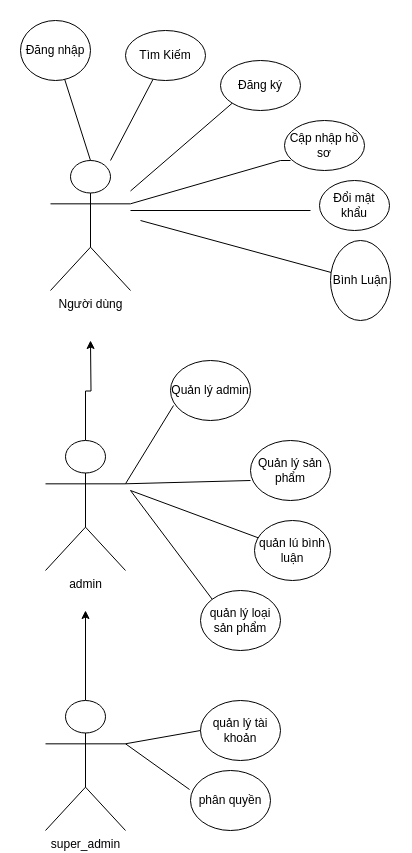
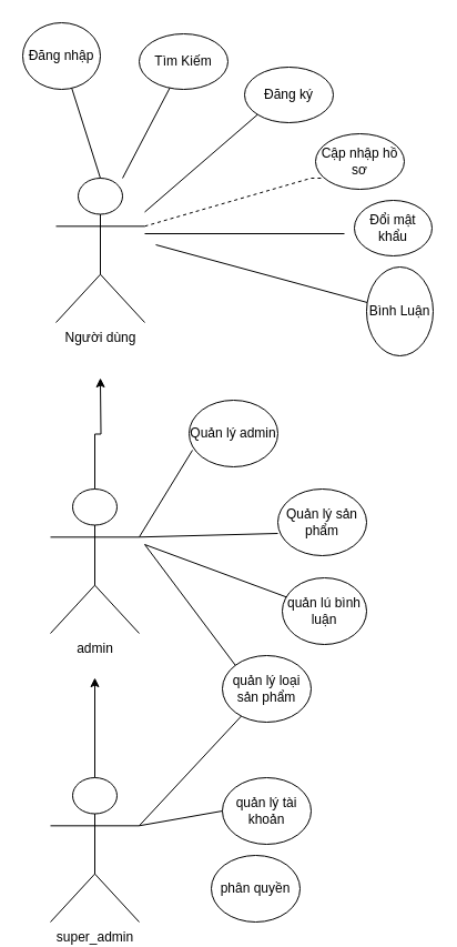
  <mxCell id="0" />
  <mxCell id="1" parent="0" />
  <mxCell id="2" value="Người dùng" style="shape=umlActor;verticalLabelPosition=bottom;verticalAlign=top;html=1;outlineConnect=0;" vertex="1" parent="1"><mxGeometry x="50" y="160" width="80" height="130" as="geometry" /></mxCell>
  <mxCell id="3" value="Đăng nhập" style="ellipse;whiteSpace=wrap;html=1;" vertex="1" parent="1"><mxGeometry x="20" y="20" width="70" height="60" as="geometry" /></mxCell>
  <mxCell id="4" value="Tìm Kiếm" style="ellipse;whiteSpace=wrap;html=1;" vertex="1" parent="1"><mxGeometry x="125" y="30" width="80" height="50" as="geometry" /></mxCell>
  <mxCell id="5" value="Đăng ký" style="ellipse;whiteSpace=wrap;html=1;" vertex="1" parent="1"><mxGeometry x="220" y="60" width="80" height="50" as="geometry" /></mxCell>
  <mxCell id="6" value="Cập nhập hồ sơ" style="ellipse;whiteSpace=wrap;html=1;" vertex="1" parent="1"><mxGeometry x="284" y="120" width="80" height="50" as="geometry" /></mxCell>
  <mxCell id="7" value="Đổi mật khẩu" style="ellipse;whiteSpace=wrap;html=1;" vertex="1" parent="1"><mxGeometry x="319" y="180" width="70" height="50" as="geometry" /></mxCell>
  <mxCell id="8" value="Bình Luận" style="ellipse;whiteSpace=wrap;html=1;" vertex="1" parent="1"><mxGeometry x="330" y="240" width="60" height="80" as="geometry" /></mxCell>
  <mxCell id="9" value="" style="endArrow=none;html=1;rounded=0;exitX=0.5;exitY=0;exitDx=0;exitDy=0;exitPerimeter=0;" edge="1" parent="1" source="2" target="3"><mxGeometry width="50" height="50" relative="1" as="geometry"><mxPoint x="80" y="170" as="sourcePoint" /><mxPoint x="130" y="120" as="targetPoint" /></mxGeometry></mxCell>
- <mxCell id="10" value="" style="endArrow=none;html=1;rounded=0;exitX=1;exitY=0.333;exitDx=0;exitDy=0;exitPerimeter=0;entryX=0.075;entryY=0.8;entryDx=0;entryDy=0;entryPerimeter=0;" edge="1" parent="1" source="2" target="6"><mxGeometry width="50" height="50" relative="1" as="geometry"><mxPoint x="240" y="270" as="sourcePoint" /><mxPoint x="300" y="200" as="targetPoint" /><Array as="points"><mxPoint x="280" y="160" /></Array></mxGeometry></mxCell>
+ <mxCell id="10" value="" style="endArrow=none;html=1;rounded=0;exitX=1;exitY=0.333;exitDx=0;exitDy=0;exitPerimeter=0;entryX=0.075;entryY=0.8;entryDx=0;entryDy=0;entryPerimeter=0;dashed=1;" edge="1" parent="1" source="2" target="6"><mxGeometry width="50" height="50" relative="1" as="geometry"><mxPoint x="240" y="270" as="sourcePoint" /><mxPoint x="300" y="200" as="targetPoint" /><Array as="points"><mxPoint x="280" y="160" /></Array></mxGeometry></mxCell>
  <mxCell id="11" value="" style="endArrow=none;html=1;rounded=0;" edge="1" parent="1" target="4"><mxGeometry width="50" height="50" relative="1" as="geometry"><mxPoint x="110" y="160" as="sourcePoint" /><mxPoint x="170" y="100" as="targetPoint" /></mxGeometry></mxCell>
  <mxCell id="12" value="" style="endArrow=none;html=1;rounded=0;entryX=0;entryY=1;entryDx=0;entryDy=0;" edge="1" parent="1" source="2" target="5"><mxGeometry width="50" height="50" relative="1" as="geometry"><mxPoint x="240" y="240" as="sourcePoint" /><mxPoint x="240" y="170" as="targetPoint" /></mxGeometry></mxCell>
  <mxCell id="13" value="" style="endArrow=none;html=1;rounded=0;" edge="1" parent="1"><mxGeometry width="50" height="50" relative="1" as="geometry"><mxPoint x="130" y="210" as="sourcePoint" /><mxPoint x="310" y="210" as="targetPoint" /></mxGeometry></mxCell>
  <mxCell id="14" value="" style="endArrow=none;html=1;rounded=0;" edge="1" parent="1" target="8"><mxGeometry width="50" height="50" relative="1" as="geometry"><mxPoint x="140" y="220" as="sourcePoint" /><mxPoint x="330" y="300" as="targetPoint" /></mxGeometry></mxCell>
  <mxCell id="15" style="edgeStyle=orthogonalEdgeStyle;rounded=0;orthogonalLoop=1;jettySize=auto;html=1;" edge="1" parent="1" source="16"><mxGeometry relative="1" as="geometry"><mxPoint x="90" y="340" as="targetPoint" /></mxGeometry></mxCell>
  <mxCell id="16" value="admin" style="shape=umlActor;verticalLabelPosition=bottom;verticalAlign=top;html=1;outlineConnect=0;" vertex="1" parent="1"><mxGeometry x="45" y="440" width="80" height="130" as="geometry" /></mxCell>
  <mxCell id="17" value="Quản lý sản phẩm" style="ellipse;whiteSpace=wrap;html=1;" vertex="1" parent="1"><mxGeometry x="250" y="440" width="80" height="60" as="geometry" /></mxCell>
  <mxCell id="18" value="Quản lý admin" style="ellipse;whiteSpace=wrap;html=1;" vertex="1" parent="1"><mxGeometry x="170" y="360" width="80" height="60" as="geometry" /></mxCell>
  <mxCell id="19" value="quản lú bình luận" style="ellipse;whiteSpace=wrap;html=1;" vertex="1" parent="1"><mxGeometry x="254" y="520" width="76" height="60" as="geometry" /></mxCell>
  <mxCell id="20" value="quản lý loại sản phẩm" style="ellipse;whiteSpace=wrap;html=1;" vertex="1" parent="1"><mxGeometry x="200" y="590" width="80" height="60" as="geometry" /></mxCell>
  <mxCell id="21" value="" style="endArrow=none;html=1;rounded=0;entryX=0.038;entryY=0.75;entryDx=0;entryDy=0;entryPerimeter=0;exitX=1;exitY=0.333;exitDx=0;exitDy=0;exitPerimeter=0;" edge="1" parent="1" source="16" target="18"><mxGeometry width="50" height="50" relative="1" as="geometry"><mxPoint x="100" y="470" as="sourcePoint" /><mxPoint x="150" y="420" as="targetPoint" /></mxGeometry></mxCell>
  <mxCell id="22" value="" style="endArrow=none;html=1;rounded=0;exitX=1;exitY=0.333;exitDx=0;exitDy=0;exitPerimeter=0;" edge="1" parent="1" source="16"><mxGeometry width="50" height="50" relative="1" as="geometry"><mxPoint x="200" y="530" as="sourcePoint" /><mxPoint x="250" y="480" as="targetPoint" /></mxGeometry></mxCell>
  <mxCell id="23" value="" style="endArrow=none;html=1;rounded=0;" edge="1" parent="1" target="19"><mxGeometry width="50" height="50" relative="1" as="geometry"><mxPoint x="130" y="490" as="sourcePoint" /><mxPoint x="210" y="530" as="targetPoint" /></mxGeometry></mxCell>
  <mxCell id="24" value="" style="endArrow=none;html=1;rounded=0;entryX=0;entryY=0;entryDx=0;entryDy=0;" edge="1" parent="1" target="20"><mxGeometry width="50" height="50" relative="1" as="geometry"><mxPoint x="130" y="490" as="sourcePoint" /><mxPoint x="200" y="540" as="targetPoint" /></mxGeometry></mxCell>
  <mxCell id="25" style="edgeStyle=orthogonalEdgeStyle;rounded=0;orthogonalLoop=1;jettySize=auto;html=1;" edge="1" parent="1" source="26"><mxGeometry relative="1" as="geometry"><mxPoint x="85" y="610" as="targetPoint" /></mxGeometry></mxCell>
  <mxCell id="26" value="super_admin" style="shape=umlActor;verticalLabelPosition=bottom;verticalAlign=top;html=1;outlineConnect=0;" vertex="1" parent="1"><mxGeometry x="45" y="700" width="80" height="130" as="geometry" /></mxCell>
  <mxCell id="27" value="quản lý tài khoản" style="ellipse;whiteSpace=wrap;html=1;" vertex="1" parent="1"><mxGeometry x="200" y="700" width="80" height="60" as="geometry" /></mxCell>
  <mxCell id="28" value="phân quyền" style="ellipse;whiteSpace=wrap;html=1;" vertex="1" parent="1"><mxGeometry x="190" y="770" width="80" height="60" as="geometry" /></mxCell>
  <mxCell id="29" value="" style="endArrow=none;html=1;rounded=0;exitX=1;exitY=0.333;exitDx=0;exitDy=0;exitPerimeter=0;" edge="1" parent="1" source="26"><mxGeometry width="50" height="50" relative="1" as="geometry"><mxPoint x="150" y="780" as="sourcePoint" /><mxPoint x="200" y="730" as="targetPoint" /></mxGeometry></mxCell>
- <mxCell id="30" value="" style="endArrow=none;html=1;rounded=0;exitX=1;exitY=0.333;exitDx=0;exitDy=0;exitPerimeter=0;entryX=-0.012;entryY=0.317;entryDx=0;entryDy=0;entryPerimeter=0;" edge="1" parent="1" source="26" target="28"><mxGeometry width="50" height="50" relative="1" as="geometry"><mxPoint x="135" y="753" as="sourcePoint" /><mxPoint x="210" y="790" as="targetPoint" /></mxGeometry></mxCell>
+ <mxCell id="30" value="" style="endArrow=none;html=1;rounded=0;exitX=1;exitY=0.333;exitDx=0;exitDy=0;exitPerimeter=0;" edge="1" parent="1" source="26" target="20"><mxGeometry width="50" height="50" relative="1" as="geometry"><mxPoint x="135" y="753" as="sourcePoint" /><mxPoint x="210" y="790" as="targetPoint" /></mxGeometry></mxCell>
